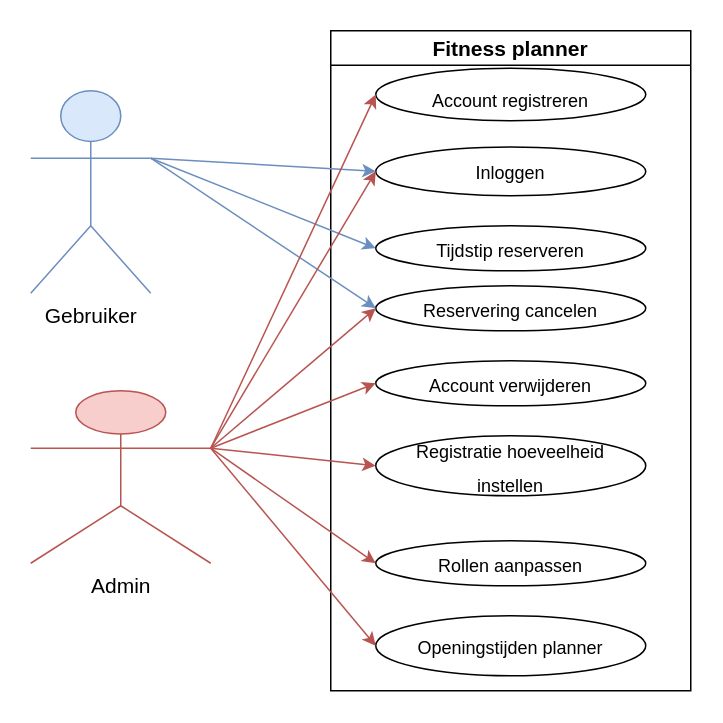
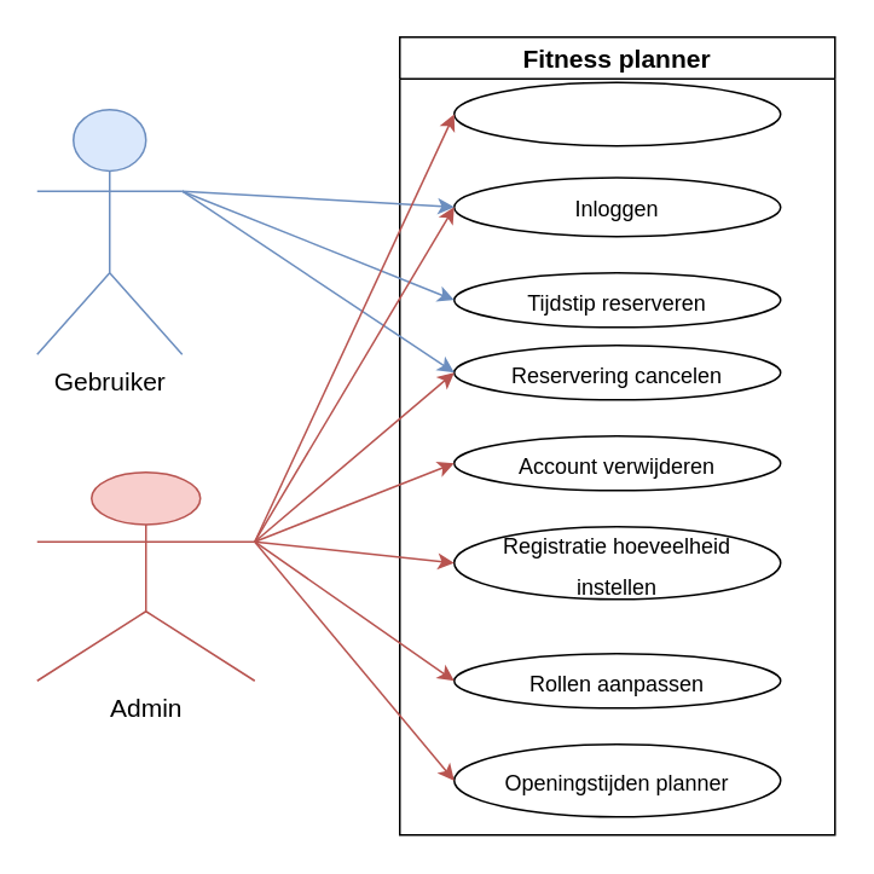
  <mxCell id="0" />
  <mxCell id="1" parent="0" />
  <mxCell id="2" value="Gebruiker" style="shape=umlActor;verticalLabelPosition=bottom;verticalAlign=top;html=1;outlineConnect=0;fontSize=14;fillColor=#dae8fc;strokeColor=#6c8ebf;" parent="1" vertex="1"><mxGeometry x="20" y="60" width="80" height="135" as="geometry" /></mxCell>
  <mxCell id="3" value="Admin" style="shape=umlActor;verticalLabelPosition=bottom;verticalAlign=top;html=1;outlineConnect=0;fontSize=14;fillColor=#f8cecc;strokeColor=#b85450;" parent="1" vertex="1"><mxGeometry x="20" y="260" width="120" height="115" as="geometry" /></mxCell>
  <mxCell id="4" value="Fitness planner" style="swimlane;fontSize=14;" parent="1" vertex="1"><mxGeometry x="220" y="20" width="240" height="440" as="geometry"><mxRectangle x="280" y="80" width="130" height="23" as="alternateBounds" /></mxGeometry></mxCell>
  <mxCell id="5" value="" style="ellipse;whiteSpace=wrap;html=1;" parent="4" vertex="1"><mxGeometry x="30" y="25" width="180" height="35" as="geometry" /></mxCell>
  <mxCell id="6" value="" style="ellipse;whiteSpace=wrap;html=1;" parent="4" vertex="1"><mxGeometry x="30" y="77.5" width="180" height="32.5" as="geometry" /></mxCell>
  <mxCell id="7" value="" style="ellipse;whiteSpace=wrap;html=1;" parent="4" vertex="1"><mxGeometry x="30" y="130" width="180" height="30" as="geometry" /></mxCell>
- <mxCell id="8" value="&lt;font style=&quot;font-size: 12px&quot;&gt;Account registreren&lt;/font&gt;" style="text;html=1;strokeColor=none;fillColor=none;align=center;verticalAlign=middle;whiteSpace=wrap;rounded=0;fontSize=19;" parent="4" vertex="1"><mxGeometry x="50" y="30" width="140" height="30" as="geometry" /></mxCell>
  <mxCell id="9" value="" style="ellipse;whiteSpace=wrap;html=1;" parent="4" vertex="1"><mxGeometry x="30" y="270" width="180" height="40" as="geometry" /></mxCell>
  <mxCell id="10" value="" style="ellipse;whiteSpace=wrap;html=1;" parent="4" vertex="1"><mxGeometry x="30" y="170" width="180" height="30" as="geometry" /></mxCell>
  <mxCell id="11" value="&lt;font style=&quot;font-size: 12px&quot;&gt;Inloggen&lt;/font&gt;" style="text;html=1;strokeColor=none;fillColor=none;align=center;verticalAlign=middle;whiteSpace=wrap;rounded=0;fontSize=19;" parent="4" vertex="1"><mxGeometry x="50" y="77.5" width="140" height="30" as="geometry" /></mxCell>
  <mxCell id="12" value="&lt;font style=&quot;font-size: 12px&quot;&gt;Tijdstip reserveren&lt;/font&gt;" style="text;html=1;strokeColor=none;fillColor=none;align=center;verticalAlign=middle;whiteSpace=wrap;rounded=0;fontSize=19;" parent="4" vertex="1"><mxGeometry x="50" y="130" width="140" height="30" as="geometry" /></mxCell>
  <mxCell id="13" value="" style="ellipse;whiteSpace=wrap;html=1;" vertex="1" parent="4"><mxGeometry x="30" y="340" width="180" height="30" as="geometry" /></mxCell>
  <mxCell id="14" value="" style="ellipse;whiteSpace=wrap;html=1;" vertex="1" parent="4"><mxGeometry x="30" y="390" width="180" height="40" as="geometry" /></mxCell>
  <mxCell id="15" value="" style="ellipse;whiteSpace=wrap;html=1;" vertex="1" parent="4"><mxGeometry x="30" y="220" width="180" height="30" as="geometry" /></mxCell>
  <mxCell id="16" value="&lt;font style=&quot;font-size: 12px&quot;&gt;Account verwijderen&lt;/font&gt;" style="text;html=1;strokeColor=none;fillColor=none;align=center;verticalAlign=middle;whiteSpace=wrap;rounded=0;fontSize=19;" parent="4" vertex="1"><mxGeometry x="50" y="220" width="140" height="30" as="geometry" /></mxCell>
  <mxCell id="17" value="&lt;font style=&quot;font-size: 12px&quot;&gt;Registratie hoeveelheid instellen&lt;/font&gt;" style="text;html=1;strokeColor=none;fillColor=none;align=center;verticalAlign=middle;whiteSpace=wrap;rounded=0;fontSize=19;" parent="4" vertex="1"><mxGeometry x="50" y="275" width="140" height="30" as="geometry" /></mxCell>
  <mxCell id="18" value="&lt;font style=&quot;font-size: 12px&quot;&gt;Rollen aanpassen&lt;/font&gt;" style="text;html=1;strokeColor=none;fillColor=none;align=center;verticalAlign=middle;whiteSpace=wrap;rounded=0;fontSize=19;" vertex="1" parent="4"><mxGeometry x="50" y="340" width="140" height="30" as="geometry" /></mxCell>
  <mxCell id="19" value="&lt;font style=&quot;font-size: 12px&quot;&gt;Openingstijden planner&lt;/font&gt;" style="text;html=1;strokeColor=none;fillColor=none;align=center;verticalAlign=middle;whiteSpace=wrap;rounded=0;fontSize=19;" vertex="1" parent="4"><mxGeometry x="50" y="395" width="140" height="30" as="geometry" /></mxCell>
  <mxCell id="20" value="&lt;font style=&quot;font-size: 12px&quot;&gt;Reservering cancelen&lt;/font&gt;" style="text;html=1;strokeColor=none;fillColor=none;align=center;verticalAlign=middle;whiteSpace=wrap;rounded=0;fontSize=19;" vertex="1" parent="4"><mxGeometry x="50" y="170" width="140" height="30" as="geometry" /></mxCell>
  <mxCell id="21" value="" style="endArrow=classic;html=1;rounded=0;fontSize=12;exitX=1;exitY=0.333;exitDx=0;exitDy=0;exitPerimeter=0;entryX=0;entryY=0.5;entryDx=0;entryDy=0;fillColor=#dae8fc;strokeColor=#6c8ebf;" edge="1" parent="1" source="2" target="7"><mxGeometry width="50" height="50" relative="1" as="geometry"><mxPoint x="130" y="140" as="sourcePoint" /><mxPoint x="180" y="90" as="targetPoint" /></mxGeometry></mxCell>
  <mxCell id="22" value="" style="endArrow=classic;html=1;rounded=0;fontSize=12;exitX=1;exitY=0.333;exitDx=0;exitDy=0;exitPerimeter=0;entryX=0;entryY=0.5;entryDx=0;entryDy=0;fillColor=#dae8fc;strokeColor=#6c8ebf;" edge="1" parent="1" source="2" target="6"><mxGeometry width="50" height="50" relative="1" as="geometry"><mxPoint x="110" y="115" as="sourcePoint" /><mxPoint x="260" y="112.5" as="targetPoint" /></mxGeometry></mxCell>
  <mxCell id="23" value="" style="endArrow=classic;html=1;rounded=0;fontSize=12;exitX=1;exitY=0.333;exitDx=0;exitDy=0;exitPerimeter=0;fillColor=#dae8fc;strokeColor=#6c8ebf;entryX=0;entryY=0.5;entryDx=0;entryDy=0;" edge="1" parent="1" source="2" target="10"><mxGeometry width="50" height="50" relative="1" as="geometry"><mxPoint x="110" y="115" as="sourcePoint" /><mxPoint x="160" y="230" as="targetPoint" /></mxGeometry></mxCell>
  <mxCell id="24" value="" style="endArrow=classic;html=1;rounded=0;fontSize=12;exitX=1;exitY=0.333;exitDx=0;exitDy=0;exitPerimeter=0;entryX=0;entryY=0.5;entryDx=0;entryDy=0;fillColor=#f8cecc;strokeColor=#b85450;" edge="1" parent="1" source="3" target="5"><mxGeometry width="50" height="50" relative="1" as="geometry"><mxPoint x="130" y="330" as="sourcePoint" /><mxPoint x="180" y="280" as="targetPoint" /></mxGeometry></mxCell>
  <mxCell id="25" value="" style="endArrow=classic;html=1;rounded=0;fontSize=12;exitX=1;exitY=0.333;exitDx=0;exitDy=0;exitPerimeter=0;entryX=0;entryY=0.5;entryDx=0;entryDy=0;fillColor=#f8cecc;strokeColor=#b85450;" edge="1" parent="1" source="3" target="6"><mxGeometry width="50" height="50" relative="1" as="geometry"><mxPoint x="110" y="315" as="sourcePoint" /><mxPoint x="260" y="112.5" as="targetPoint" /></mxGeometry></mxCell>
  <mxCell id="26" value="" style="endArrow=classic;html=1;rounded=0;fontSize=12;exitX=1;exitY=0.333;exitDx=0;exitDy=0;exitPerimeter=0;entryX=0;entryY=0.5;entryDx=0;entryDy=0;fillColor=#f8cecc;strokeColor=#b85450;" edge="1" parent="1" source="3" target="15"><mxGeometry width="50" height="50" relative="1" as="geometry"><mxPoint x="110" y="315" as="sourcePoint" /><mxPoint x="260" y="163.75" as="targetPoint" /></mxGeometry></mxCell>
  <mxCell id="27" value="" style="endArrow=classic;html=1;rounded=0;fontSize=12;exitX=1;exitY=0.333;exitDx=0;exitDy=0;exitPerimeter=0;entryX=0;entryY=0.5;entryDx=0;entryDy=0;fillColor=#f8cecc;strokeColor=#b85450;" edge="1" parent="1" source="3" target="9"><mxGeometry width="50" height="50" relative="1" as="geometry"><mxPoint x="110" y="315" as="sourcePoint" /><mxPoint x="260" y="305" as="targetPoint" /></mxGeometry></mxCell>
  <mxCell id="28" value="" style="endArrow=classic;html=1;rounded=0;fontSize=12;exitX=1;exitY=0.333;exitDx=0;exitDy=0;exitPerimeter=0;entryX=0;entryY=0.5;entryDx=0;entryDy=0;fillColor=#f8cecc;strokeColor=#b85450;" edge="1" parent="1" source="3" target="13"><mxGeometry width="50" height="50" relative="1" as="geometry"><mxPoint x="110" y="315" as="sourcePoint" /><mxPoint x="260" y="360" as="targetPoint" /></mxGeometry></mxCell>
  <mxCell id="29" value="" style="endArrow=classic;html=1;rounded=0;fontSize=12;exitX=1;exitY=0.333;exitDx=0;exitDy=0;exitPerimeter=0;entryX=0;entryY=0.5;entryDx=0;entryDy=0;fillColor=#f8cecc;strokeColor=#b85450;" edge="1" parent="1" source="3" target="14"><mxGeometry width="50" height="50" relative="1" as="geometry"><mxPoint x="110" y="315" as="sourcePoint" /><mxPoint x="260" y="425" as="targetPoint" /></mxGeometry></mxCell>
  <mxCell id="30" value="" style="endArrow=classic;html=1;rounded=0;fontSize=12;exitX=1;exitY=0.333;exitDx=0;exitDy=0;exitPerimeter=0;entryX=0;entryY=0.5;entryDx=0;entryDy=0;fillColor=#f8cecc;strokeColor=#b85450;" edge="1" parent="1" source="3" target="10"><mxGeometry width="50" height="50" relative="1" as="geometry"><mxPoint x="120" y="325" as="sourcePoint" /><mxPoint x="270" y="435" as="targetPoint" /></mxGeometry></mxCell>
